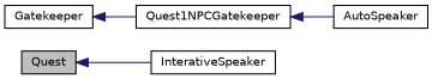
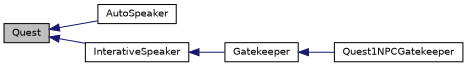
  digraph {
    rankdir=LR
    node [color=black fillcolor=white fontname=Helvetica fontsize=10 shape=record style=filled]
    edge [color=midnightblue dir=back fontname=Helvetica fontsize=10 labelfontname=Helvetica labelfontsize=10 style=solid]
    n1 [fillcolor=grey75 fontcolor=black height=0.2 label=Quest width=0.4]
    n2 [height=0.2 label=AutoSpeaker width=0.4]
    n3 [height=0.2 label=InterativeSpeaker width=0.4]
    n4 [height=0.2 label=Gatekeeper width=0.4]
    n5 [height=0.2 label=Quest1NPCGatekeeper width=0.4]
-   n5 -> n2
+   n1 -> n2
    n1 -> n3
+   n3 -> n4
    n4 -> n5
  }
